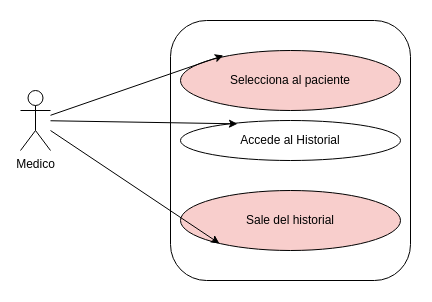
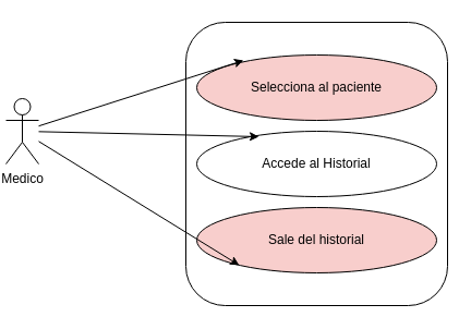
  <mxCell id="0" />
  <mxCell id="1" parent="0" />
- <mxCell id="2" value="&lt;font style=&quot;vertical-align: inherit;&quot;&gt;&lt;font style=&quot;vertical-align: inherit;&quot;&gt;Medico&lt;/font&gt;&lt;/font&gt;" style="shape=umlActor;verticalLabelPosition=bottom;verticalAlign=top;html=1;outlineConnect=0;" vertex="1" parent="1"><mxGeometry x="20" y="90" width="30" height="60" as="geometry" /></mxCell>
+ <mxCell id="2" value="&lt;font style=&quot;vertical-align: inherit;&quot;&gt;&lt;font style=&quot;vertical-align: inherit;&quot;&gt;Medico&lt;/font&gt;&lt;/font&gt;" style="shape=umlActor;verticalLabelPosition=bottom;verticalAlign=top;html=1;outlineConnect=0;" vertex="1" parent="1"><mxGeometry x="5" y="90" width="30" height="60" as="geometry" /></mxCell>
  <mxCell id="3" value="" style="rounded=1;whiteSpace=wrap;html=1;" vertex="1" parent="1"><mxGeometry x="170" y="20" width="240" height="260" as="geometry" /></mxCell>
  <mxCell id="4" value="&lt;font style=&quot;vertical-align: inherit;&quot;&gt;&lt;font style=&quot;vertical-align: inherit;&quot;&gt;&lt;font style=&quot;vertical-align: inherit;&quot;&gt;&lt;font style=&quot;vertical-align: inherit;&quot;&gt;Selecciona al paciente&lt;/font&gt;&lt;/font&gt;&lt;/font&gt;&lt;/font&gt;" style="ellipse;whiteSpace=wrap;html=1;fillColor=#f8cecc;" vertex="1" parent="1"><mxGeometry x="180" y="50" width="220" height="60" as="geometry" /></mxCell>
- <mxCell id="5" value="&lt;font style=&quot;vertical-align: inherit;&quot;&gt;&lt;font style=&quot;vertical-align: inherit;&quot;&gt;Accede al Historial&lt;/font&gt;&lt;/font&gt;" style="ellipse;whiteSpace=wrap;html=1;" vertex="1" parent="1"><mxGeometry x="180" y="120" width="220" height="40" as="geometry" /></mxCell>
+ <mxCell id="5" value="&lt;font style=&quot;vertical-align: inherit;&quot;&gt;&lt;font style=&quot;vertical-align: inherit;&quot;&gt;Accede al Historial&lt;/font&gt;&lt;/font&gt;" style="ellipse;whiteSpace=wrap;html=1;" vertex="1" parent="1"><mxGeometry x="180" y="120" width="220" height="60" as="geometry" /></mxCell>
  <mxCell id="6" value="&lt;font style=&quot;vertical-align: inherit;&quot;&gt;&lt;font style=&quot;vertical-align: inherit;&quot;&gt;Sale del historial&lt;/font&gt;&lt;/font&gt;" style="ellipse;whiteSpace=wrap;html=1;fillColor=#f8cecc;" vertex="1" parent="1"><mxGeometry x="180" y="190" width="220" height="60" as="geometry" /></mxCell>
  <mxCell id="7" style="edgeStyle=none;rounded=0;orthogonalLoop=1;jettySize=auto;html=1;entryX=0.195;entryY=0.083;entryDx=0;entryDy=0;entryPerimeter=0;" edge="1" parent="1" source="2" target="4"><mxGeometry relative="1" as="geometry" /></mxCell>
  <mxCell id="8" style="edgeStyle=none;rounded=0;orthogonalLoop=1;jettySize=auto;html=1;entryX=0.259;entryY=0.083;entryDx=0;entryDy=0;entryPerimeter=0;" edge="1" parent="1" source="2" target="5"><mxGeometry relative="1" as="geometry" /></mxCell>
  <mxCell id="9" style="edgeStyle=none;rounded=0;orthogonalLoop=1;jettySize=auto;html=1;entryX=0.177;entryY=0.883;entryDx=0;entryDy=0;entryPerimeter=0;" edge="1" parent="1" source="2" target="6"><mxGeometry relative="1" as="geometry" /></mxCell>
